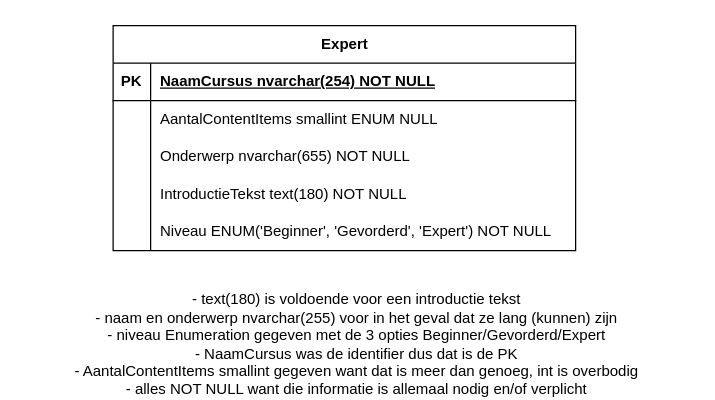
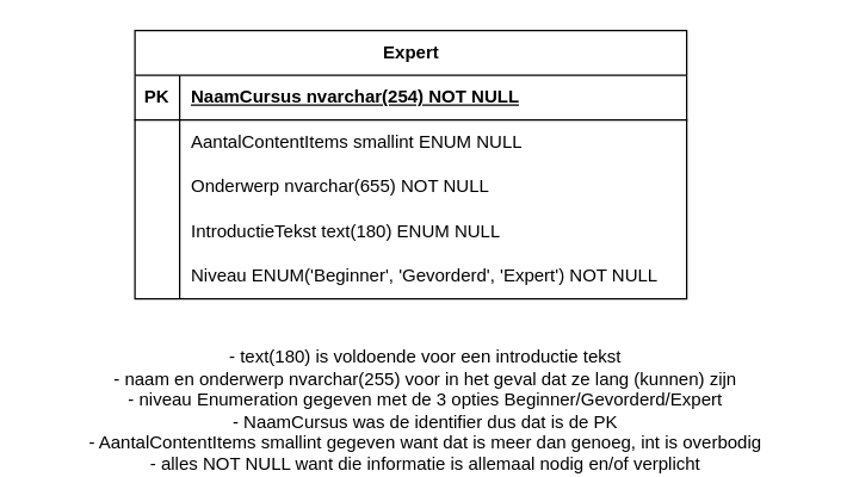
  <mxCell id="0" />
  <mxCell id="1" parent="0" />
  <mxCell id="2" value="Expert" style="shape=table;startSize=30;container=1;collapsible=1;childLayout=tableLayout;fixedRows=1;rowLines=0;fontStyle=1;align=center;resizeLast=1;html=1;" parent="1" vertex="1"><mxGeometry x="90" y="20" width="370" height="180" as="geometry" /></mxCell>
  <mxCell id="3" value="" style="shape=tableRow;horizontal=0;startSize=0;swimlaneHead=0;swimlaneBody=0;fillColor=none;collapsible=0;dropTarget=0;points=[[0,0.5],[1,0.5]];portConstraint=eastwest;top=0;left=0;right=0;bottom=1;" parent="2" vertex="1"><mxGeometry y="30" width="370" height="30" as="geometry" /></mxCell>
  <mxCell id="4" value="PK" style="shape=partialRectangle;connectable=0;fillColor=none;top=0;left=0;bottom=0;right=0;fontStyle=1;overflow=hidden;whiteSpace=wrap;html=1;" parent="3" vertex="1"><mxGeometry width="30" height="30" as="geometry"><mxRectangle width="30" height="30" as="alternateBounds" /></mxGeometry></mxCell>
  <mxCell id="5" value="NaamCursus nvarchar(254) NOT NULL" style="shape=partialRectangle;connectable=0;fillColor=none;top=0;left=0;bottom=0;right=0;align=left;spacingLeft=6;fontStyle=5;overflow=hidden;whiteSpace=wrap;html=1;" parent="3" vertex="1"><mxGeometry x="30" width="340" height="30" as="geometry"><mxRectangle width="340" height="30" as="alternateBounds" /></mxGeometry></mxCell>
  <mxCell id="6" value="" style="shape=tableRow;horizontal=0;startSize=0;swimlaneHead=0;swimlaneBody=0;fillColor=none;collapsible=0;dropTarget=0;points=[[0,0.5],[1,0.5]];portConstraint=eastwest;top=0;left=0;right=0;bottom=0;" parent="2" vertex="1"><mxGeometry y="60" width="370" height="30" as="geometry" /></mxCell>
  <mxCell id="7" value="" style="shape=partialRectangle;connectable=0;fillColor=none;top=0;left=0;bottom=0;right=0;editable=1;overflow=hidden;whiteSpace=wrap;html=1;" parent="6" vertex="1"><mxGeometry width="30" height="30" as="geometry"><mxRectangle width="30" height="30" as="alternateBounds" /></mxGeometry></mxCell>
  <mxCell id="8" value="AantalContentItems smallint ENUM NULL" style="shape=partialRectangle;connectable=0;fillColor=none;top=0;left=0;bottom=0;right=0;align=left;spacingLeft=6;overflow=hidden;whiteSpace=wrap;html=1;" parent="6" vertex="1"><mxGeometry x="30" width="340" height="30" as="geometry"><mxRectangle width="340" height="30" as="alternateBounds" /></mxGeometry></mxCell>
  <mxCell id="9" value="" style="shape=tableRow;horizontal=0;startSize=0;swimlaneHead=0;swimlaneBody=0;fillColor=none;collapsible=0;dropTarget=0;points=[[0,0.5],[1,0.5]];portConstraint=eastwest;top=0;left=0;right=0;bottom=0;" parent="2" vertex="1"><mxGeometry y="90" width="370" height="30" as="geometry" /></mxCell>
  <mxCell id="10" value="" style="shape=partialRectangle;connectable=0;fillColor=none;top=0;left=0;bottom=0;right=0;editable=1;overflow=hidden;whiteSpace=wrap;html=1;" parent="9" vertex="1"><mxGeometry width="30" height="30" as="geometry"><mxRectangle width="30" height="30" as="alternateBounds" /></mxGeometry></mxCell>
  <mxCell id="11" value="Onderwerp nvarchar(655) NOT NULL" style="shape=partialRectangle;connectable=0;fillColor=none;top=0;left=0;bottom=0;right=0;align=left;spacingLeft=6;overflow=hidden;whiteSpace=wrap;html=1;" parent="9" vertex="1"><mxGeometry x="30" width="340" height="30" as="geometry"><mxRectangle width="340" height="30" as="alternateBounds" /></mxGeometry></mxCell>
  <mxCell id="12" value="" style="shape=tableRow;horizontal=0;startSize=0;swimlaneHead=0;swimlaneBody=0;fillColor=none;collapsible=0;dropTarget=0;points=[[0,0.5],[1,0.5]];portConstraint=eastwest;top=0;left=0;right=0;bottom=0;" parent="2" vertex="1"><mxGeometry y="120" width="370" height="30" as="geometry" /></mxCell>
  <mxCell id="13" value="" style="shape=partialRectangle;connectable=0;fillColor=none;top=0;left=0;bottom=0;right=0;editable=1;overflow=hidden;whiteSpace=wrap;html=1;" parent="12" vertex="1"><mxGeometry width="30" height="30" as="geometry"><mxRectangle width="30" height="30" as="alternateBounds" /></mxGeometry></mxCell>
- <mxCell id="14" value="IntroductieTekst text(180) NOT NULL" style="shape=partialRectangle;connectable=0;fillColor=none;top=0;left=0;bottom=0;right=0;align=left;spacingLeft=6;overflow=hidden;whiteSpace=wrap;html=1;" parent="12" vertex="1"><mxGeometry x="30" width="340" height="30" as="geometry"><mxRectangle width="340" height="30" as="alternateBounds" /></mxGeometry></mxCell>
+ <mxCell id="14" value="IntroductieTekst text(180) ENUM NULL" style="shape=partialRectangle;connectable=0;fillColor=none;top=0;left=0;bottom=0;right=0;align=left;spacingLeft=6;overflow=hidden;whiteSpace=wrap;html=1;" parent="12" vertex="1"><mxGeometry x="30" width="340" height="30" as="geometry"><mxRectangle width="340" height="30" as="alternateBounds" /></mxGeometry></mxCell>
  <mxCell id="15" value="" style="shape=tableRow;horizontal=0;startSize=0;swimlaneHead=0;swimlaneBody=0;fillColor=none;collapsible=0;dropTarget=0;points=[[0,0.5],[1,0.5]];portConstraint=eastwest;top=0;left=0;right=0;bottom=0;" parent="2" vertex="1"><mxGeometry y="150" width="370" height="30" as="geometry" /></mxCell>
  <mxCell id="16" value="" style="shape=partialRectangle;connectable=0;fillColor=none;top=0;left=0;bottom=0;right=0;editable=1;overflow=hidden;whiteSpace=wrap;html=1;" parent="15" vertex="1"><mxGeometry width="30" height="30" as="geometry"><mxRectangle width="30" height="30" as="alternateBounds" /></mxGeometry></mxCell>
  <mxCell id="17" value="Niveau ENUM('Beginner', 'Gevorderd', 'Expert') NOT NULL" style="shape=partialRectangle;connectable=0;fillColor=none;top=0;left=0;bottom=0;right=0;align=left;spacingLeft=6;overflow=hidden;whiteSpace=wrap;html=1;" parent="15" vertex="1"><mxGeometry x="30" width="340" height="30" as="geometry"><mxRectangle width="340" height="30" as="alternateBounds" /></mxGeometry></mxCell>
  <mxCell id="18" value="- text(180) is voldoende voor een introductie tekst&lt;br&gt;- naam en onderwerp nvarchar(255) voor in het geval dat ze lang (kunnen) zijn&lt;br&gt;- niveau Enumeration gegeven met de 3 opties Beginner/Gevorderd/Expert&lt;br&gt;- NaamCursus was de identifier dus dat is de PK&lt;br&gt;- AantalContentItems smallint gegeven want dat is meer dan genoeg, int is overbodig&lt;br&gt;- alles NOT NULL want die informatie is allemaal nodig en/of verplicht" style="text;html=1;strokeColor=none;fillColor=none;align=center;verticalAlign=middle;whiteSpace=wrap;rounded=0;" parent="1" vertex="1"><mxGeometry x="20" y="260" width="530" height="30" as="geometry" /></mxCell>
